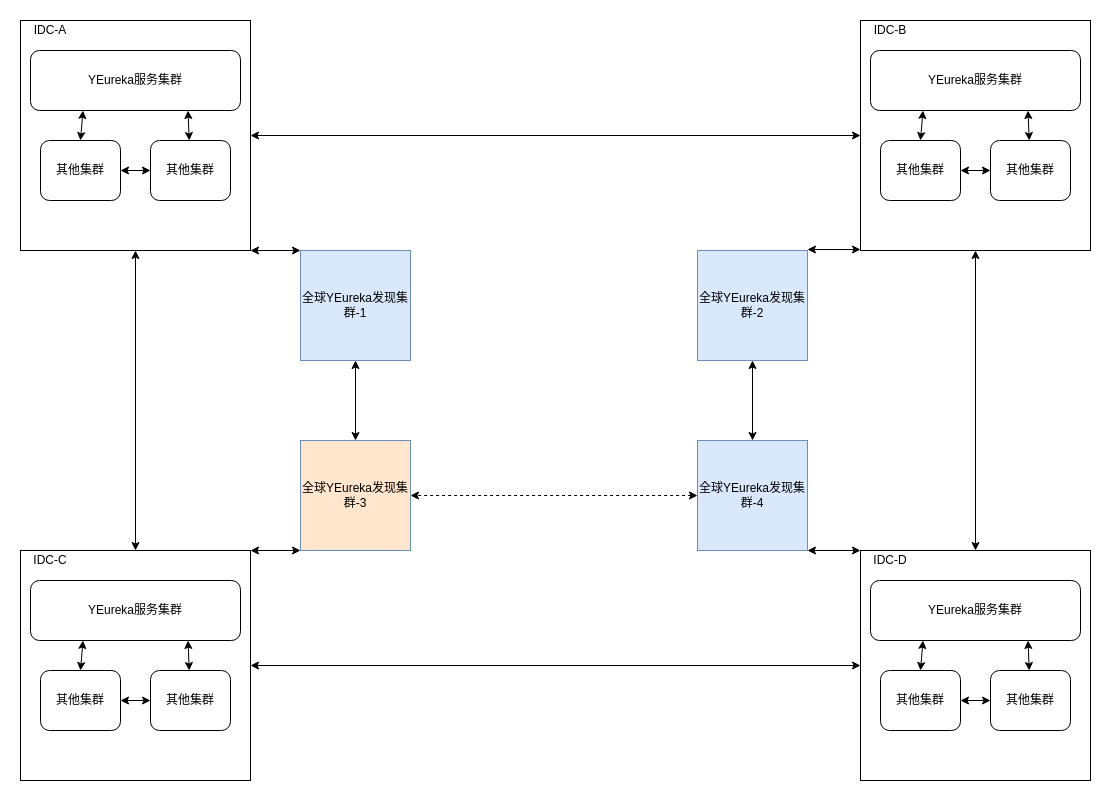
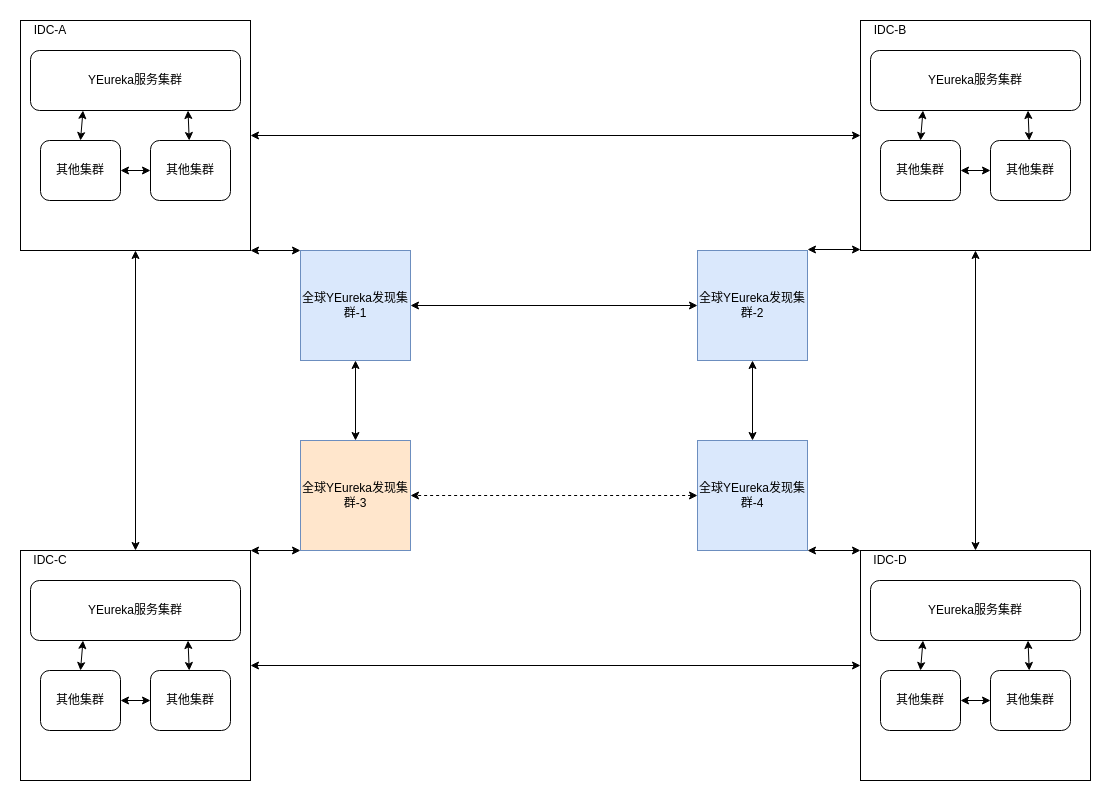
  <mxCell id="0" />
  <mxCell id="1" parent="0" />
  <mxCell id="2" value="" style="whiteSpace=wrap;html=1;aspect=fixed;" vertex="1" parent="1"><mxGeometry x="20" y="20" width="230" height="230" as="geometry" /></mxCell>
  <mxCell id="3" value="YEureka服务集群" style="rounded=1;whiteSpace=wrap;html=1;" vertex="1" parent="1"><mxGeometry x="30" y="50" width="210" height="60" as="geometry" /></mxCell>
  <mxCell id="4" value="IDC-A" style="text;html=1;strokeColor=none;fillColor=none;align=center;verticalAlign=middle;whiteSpace=wrap;rounded=0;" vertex="1" parent="1"><mxGeometry x="20" y="20" width="60" height="20" as="geometry" /></mxCell>
  <mxCell id="5" value="其他集群" style="rounded=1;whiteSpace=wrap;html=1;" vertex="1" parent="1"><mxGeometry x="150" y="140" width="80" height="60" as="geometry" /></mxCell>
  <mxCell id="6" value="" style="endArrow=classic;startArrow=classic;html=1;exitX=0.75;exitY=1;exitDx=0;exitDy=0;" edge="1" parent="1" source="3" target="5"><mxGeometry width="50" height="50" relative="1" as="geometry"><mxPoint x="380" y="370" as="sourcePoint" /><mxPoint x="420" y="340" as="targetPoint" /></mxGeometry></mxCell>
  <mxCell id="7" value="其他集群" style="rounded=1;whiteSpace=wrap;html=1;" vertex="1" parent="1"><mxGeometry x="40" y="140" width="80" height="60" as="geometry" /></mxCell>
  <mxCell id="8" value="" style="endArrow=classic;startArrow=classic;html=1;exitX=0.5;exitY=0;exitDx=0;exitDy=0;entryX=0.25;entryY=1;entryDx=0;entryDy=0;" edge="1" parent="1" source="7" target="3"><mxGeometry width="50" height="50" relative="1" as="geometry"><mxPoint x="197.5" y="120" as="sourcePoint" /><mxPoint x="198.75" y="150" as="targetPoint" /></mxGeometry></mxCell>
  <mxCell id="9" value="" style="endArrow=classic;startArrow=classic;html=1;entryX=0;entryY=0.5;entryDx=0;entryDy=0;" edge="1" parent="1" source="7" target="5"><mxGeometry width="50" height="50" relative="1" as="geometry"><mxPoint x="380" y="370" as="sourcePoint" /><mxPoint x="430" y="320" as="targetPoint" /></mxGeometry></mxCell>
  <mxCell id="10" value="全球YEureka发现集群-1" style="whiteSpace=wrap;html=1;aspect=fixed;fillColor=#dae8fc;strokeColor=#6c8ebf;" vertex="1" parent="1"><mxGeometry x="300" y="250" width="110" height="110" as="geometry" /></mxCell>
  <mxCell id="11" value="" style="whiteSpace=wrap;html=1;aspect=fixed;" vertex="1" parent="1"><mxGeometry x="860" y="20" width="230" height="230" as="geometry" /></mxCell>
  <mxCell id="12" value="YEureka服务集群" style="rounded=1;whiteSpace=wrap;html=1;" vertex="1" parent="1"><mxGeometry x="870" y="50" width="210" height="60" as="geometry" /></mxCell>
  <mxCell id="13" value="IDC-B" style="text;html=1;strokeColor=none;fillColor=none;align=center;verticalAlign=middle;whiteSpace=wrap;rounded=0;" vertex="1" parent="1"><mxGeometry x="860" y="20" width="60" height="20" as="geometry" /></mxCell>
  <mxCell id="14" value="其他集群" style="rounded=1;whiteSpace=wrap;html=1;" vertex="1" parent="1"><mxGeometry x="990" y="140" width="80" height="60" as="geometry" /></mxCell>
  <mxCell id="15" value="" style="endArrow=classic;startArrow=classic;html=1;exitX=0.75;exitY=1;exitDx=0;exitDy=0;" edge="1" parent="1" source="12" target="14"><mxGeometry width="50" height="50" relative="1" as="geometry"><mxPoint x="1220" y="370" as="sourcePoint" /><mxPoint x="1260" y="340" as="targetPoint" /></mxGeometry></mxCell>
  <mxCell id="16" value="其他集群" style="rounded=1;whiteSpace=wrap;html=1;" vertex="1" parent="1"><mxGeometry x="880" y="140" width="80" height="60" as="geometry" /></mxCell>
  <mxCell id="17" value="" style="endArrow=classic;startArrow=classic;html=1;exitX=0.5;exitY=0;exitDx=0;exitDy=0;entryX=0.25;entryY=1;entryDx=0;entryDy=0;" edge="1" parent="1" source="16" target="12"><mxGeometry width="50" height="50" relative="1" as="geometry"><mxPoint x="1037.5" y="120" as="sourcePoint" /><mxPoint x="1038.75" y="150" as="targetPoint" /></mxGeometry></mxCell>
  <mxCell id="18" value="" style="endArrow=classic;startArrow=classic;html=1;entryX=0;entryY=0.5;entryDx=0;entryDy=0;" edge="1" parent="1" source="16" target="14"><mxGeometry width="50" height="50" relative="1" as="geometry"><mxPoint x="1220" y="370" as="sourcePoint" /><mxPoint x="1270" y="320" as="targetPoint" /></mxGeometry></mxCell>
  <mxCell id="19" value="" style="whiteSpace=wrap;html=1;aspect=fixed;" vertex="1" parent="1"><mxGeometry x="20" y="550" width="230" height="230" as="geometry" /></mxCell>
  <mxCell id="20" value="YEureka服务集群" style="rounded=1;whiteSpace=wrap;html=1;" vertex="1" parent="1"><mxGeometry x="30" y="580" width="210" height="60" as="geometry" /></mxCell>
  <mxCell id="21" value="IDC-C" style="text;html=1;strokeColor=none;fillColor=none;align=center;verticalAlign=middle;whiteSpace=wrap;rounded=0;" vertex="1" parent="1"><mxGeometry x="20" y="550" width="60" height="20" as="geometry" /></mxCell>
  <mxCell id="22" value="其他集群" style="rounded=1;whiteSpace=wrap;html=1;" vertex="1" parent="1"><mxGeometry x="150" y="670" width="80" height="60" as="geometry" /></mxCell>
  <mxCell id="23" value="" style="endArrow=classic;startArrow=classic;html=1;exitX=0.75;exitY=1;exitDx=0;exitDy=0;" edge="1" parent="1" source="20" target="22"><mxGeometry width="50" height="50" relative="1" as="geometry"><mxPoint x="380" y="900" as="sourcePoint" /><mxPoint x="420" y="870" as="targetPoint" /></mxGeometry></mxCell>
  <mxCell id="24" value="其他集群" style="rounded=1;whiteSpace=wrap;html=1;" vertex="1" parent="1"><mxGeometry x="40" y="670" width="80" height="60" as="geometry" /></mxCell>
  <mxCell id="25" value="" style="endArrow=classic;startArrow=classic;html=1;exitX=0.5;exitY=0;exitDx=0;exitDy=0;entryX=0.25;entryY=1;entryDx=0;entryDy=0;" edge="1" parent="1" source="24" target="20"><mxGeometry width="50" height="50" relative="1" as="geometry"><mxPoint x="197.5" y="650" as="sourcePoint" /><mxPoint x="198.75" y="680" as="targetPoint" /></mxGeometry></mxCell>
  <mxCell id="26" value="" style="endArrow=classic;startArrow=classic;html=1;entryX=0;entryY=0.5;entryDx=0;entryDy=0;" edge="1" parent="1" source="24" target="22"><mxGeometry width="50" height="50" relative="1" as="geometry"><mxPoint x="380" y="900" as="sourcePoint" /><mxPoint x="430" y="850" as="targetPoint" /></mxGeometry></mxCell>
  <mxCell id="27" value="" style="whiteSpace=wrap;html=1;aspect=fixed;" vertex="1" parent="1"><mxGeometry x="860" y="550" width="230" height="230" as="geometry" /></mxCell>
  <mxCell id="28" value="YEureka服务集群" style="rounded=1;whiteSpace=wrap;html=1;" vertex="1" parent="1"><mxGeometry x="870" y="580" width="210" height="60" as="geometry" /></mxCell>
  <mxCell id="29" value="IDC-D" style="text;html=1;strokeColor=none;fillColor=none;align=center;verticalAlign=middle;whiteSpace=wrap;rounded=0;" vertex="1" parent="1"><mxGeometry x="860" y="550" width="60" height="20" as="geometry" /></mxCell>
  <mxCell id="30" value="其他集群" style="rounded=1;whiteSpace=wrap;html=1;" vertex="1" parent="1"><mxGeometry x="990" y="670" width="80" height="60" as="geometry" /></mxCell>
  <mxCell id="31" value="" style="endArrow=classic;startArrow=classic;html=1;exitX=0.75;exitY=1;exitDx=0;exitDy=0;" edge="1" parent="1" source="28" target="30"><mxGeometry width="50" height="50" relative="1" as="geometry"><mxPoint x="1220" y="900" as="sourcePoint" /><mxPoint x="1260" y="870" as="targetPoint" /></mxGeometry></mxCell>
  <mxCell id="32" value="其他集群" style="rounded=1;whiteSpace=wrap;html=1;" vertex="1" parent="1"><mxGeometry x="880" y="670" width="80" height="60" as="geometry" /></mxCell>
  <mxCell id="33" value="" style="endArrow=classic;startArrow=classic;html=1;exitX=0.5;exitY=0;exitDx=0;exitDy=0;entryX=0.25;entryY=1;entryDx=0;entryDy=0;" edge="1" parent="1" source="32" target="28"><mxGeometry width="50" height="50" relative="1" as="geometry"><mxPoint x="1037.5" y="650" as="sourcePoint" /><mxPoint x="1038.75" y="680" as="targetPoint" /></mxGeometry></mxCell>
  <mxCell id="34" value="" style="endArrow=classic;startArrow=classic;html=1;entryX=0;entryY=0.5;entryDx=0;entryDy=0;" edge="1" parent="1" source="32" target="30"><mxGeometry width="50" height="50" relative="1" as="geometry"><mxPoint x="1220" y="900" as="sourcePoint" /><mxPoint x="1270" y="850" as="targetPoint" /></mxGeometry></mxCell>
  <mxCell id="35" value="" style="endArrow=classic;startArrow=classic;html=1;entryX=0.5;entryY=1;entryDx=0;entryDy=0;" edge="1" parent="1" source="19" target="2"><mxGeometry width="50" height="50" relative="1" as="geometry"><mxPoint x="220" y="300" as="sourcePoint" /><mxPoint x="270" y="290" as="targetPoint" /></mxGeometry></mxCell>
  <mxCell id="36" value="" style="endArrow=classic;startArrow=classic;html=1;entryX=0;entryY=0.5;entryDx=0;entryDy=0;exitX=1;exitY=0.5;exitDx=0;exitDy=0;" edge="1" parent="1" source="19" target="27"><mxGeometry width="50" height="50" relative="1" as="geometry"><mxPoint x="520" y="480" as="sourcePoint" /><mxPoint x="570" y="430" as="targetPoint" /></mxGeometry></mxCell>
  <mxCell id="37" value="" style="endArrow=classic;startArrow=classic;html=1;" edge="1" parent="1" source="11" target="27"><mxGeometry width="50" height="50" relative="1" as="geometry"><mxPoint x="800" y="284" as="sourcePoint" /><mxPoint x="1090" y="284" as="targetPoint" /></mxGeometry></mxCell>
  <mxCell id="38" value="" style="endArrow=classic;startArrow=classic;html=1;exitX=0;exitY=0.5;exitDx=0;exitDy=0;entryX=1;entryY=0.5;entryDx=0;entryDy=0;" edge="1" parent="1" source="11" target="2"><mxGeometry width="50" height="50" relative="1" as="geometry"><mxPoint x="805" y="260" as="sourcePoint" /><mxPoint x="805" y="420" as="targetPoint" /></mxGeometry></mxCell>
  <mxCell id="39" value="全球YEureka发现集群-4" style="whiteSpace=wrap;html=1;aspect=fixed;fillColor=#dae8fc;strokeColor=#6c8ebf;" vertex="1" parent="1"><mxGeometry x="697" y="440" width="110" height="110" as="geometry" /></mxCell>
  <mxCell id="40" value="全球YEureka发现集群-3" style="whiteSpace=wrap;html=1;aspect=fixed;fillColor=#ffe6cc;strokeColor=#6c8ebf;" vertex="1" parent="1"><mxGeometry x="300" y="440" width="110" height="110" as="geometry" /></mxCell>
  <mxCell id="41" value="全球YEureka发现集群-2" style="whiteSpace=wrap;html=1;aspect=fixed;fillColor=#dae8fc;strokeColor=#6c8ebf;" vertex="1" parent="1"><mxGeometry x="697" y="250" width="110" height="110" as="geometry" /></mxCell>
  <mxCell id="42" value="" style="endArrow=classic;startArrow=classic;html=1;exitX=0;exitY=1;exitDx=0;exitDy=0;" edge="1" parent="1" source="40"><mxGeometry width="50" height="50" relative="1" as="geometry"><mxPoint x="200" y="600" as="sourcePoint" /><mxPoint x="250" y="550" as="targetPoint" /></mxGeometry></mxCell>
  <mxCell id="43" value="" style="endArrow=classic;startArrow=classic;html=1;entryX=1;entryY=1;entryDx=0;entryDy=0;exitX=0;exitY=0;exitDx=0;exitDy=0;" edge="1" parent="1" source="10" target="2"><mxGeometry width="50" height="50" relative="1" as="geometry"><mxPoint x="510" y="380" as="sourcePoint" /><mxPoint x="560" y="330" as="targetPoint" /></mxGeometry></mxCell>
  <mxCell id="44" value="" style="endArrow=classic;startArrow=classic;html=1;exitX=0;exitY=0;exitDx=0;exitDy=0;" edge="1" parent="1" source="29"><mxGeometry width="50" height="50" relative="1" as="geometry"><mxPoint x="857" y="550" as="sourcePoint" /><mxPoint x="807" y="550" as="targetPoint" /></mxGeometry></mxCell>
  <mxCell id="45" value="" style="endArrow=classic;startArrow=classic;html=1;exitX=0;exitY=0;exitDx=0;exitDy=0;" edge="1" parent="1"><mxGeometry width="50" height="50" relative="1" as="geometry"><mxPoint x="860" y="249" as="sourcePoint" /><mxPoint x="807" y="249" as="targetPoint" /></mxGeometry></mxCell>
  <mxCell id="46" value="" style="endArrow=classic;startArrow=classic;html=1;entryX=1;entryY=0.5;entryDx=0;entryDy=0;exitX=0;exitY=0.5;exitDx=0;exitDy=0;dashed=1;" edge="1" parent="1" source="39" target="40"><mxGeometry width="50" height="50" relative="1" as="geometry"><mxPoint x="530" y="500" as="sourcePoint" /><mxPoint x="580" y="450" as="targetPoint" /></mxGeometry></mxCell>
  <mxCell id="47" value="" style="endArrow=classic;startArrow=classic;html=1;exitX=0.5;exitY=1;exitDx=0;exitDy=0;" edge="1" parent="1" source="41" target="39"><mxGeometry width="50" height="50" relative="1" as="geometry"><mxPoint x="707" y="505" as="sourcePoint" /><mxPoint x="420" y="505" as="targetPoint" /></mxGeometry></mxCell>
+ <mxCell id="48" value="" style="endArrow=classic;startArrow=classic;html=1;exitX=1;exitY=0.5;exitDx=0;exitDy=0;" edge="1" parent="1" source="10" target="41"><mxGeometry width="50" height="50" relative="1" as="geometry"><mxPoint x="762" y="370" as="sourcePoint" /><mxPoint x="762" y="450" as="targetPoint" /></mxGeometry></mxCell>
  <mxCell id="49" value="" style="endArrow=classic;startArrow=classic;html=1;exitX=0.5;exitY=1;exitDx=0;exitDy=0;entryX=0.5;entryY=0;entryDx=0;entryDy=0;" edge="1" parent="1" source="10" target="40"><mxGeometry width="50" height="50" relative="1" as="geometry"><mxPoint x="360" y="390" as="sourcePoint" /><mxPoint x="647" y="390" as="targetPoint" /></mxGeometry></mxCell>
